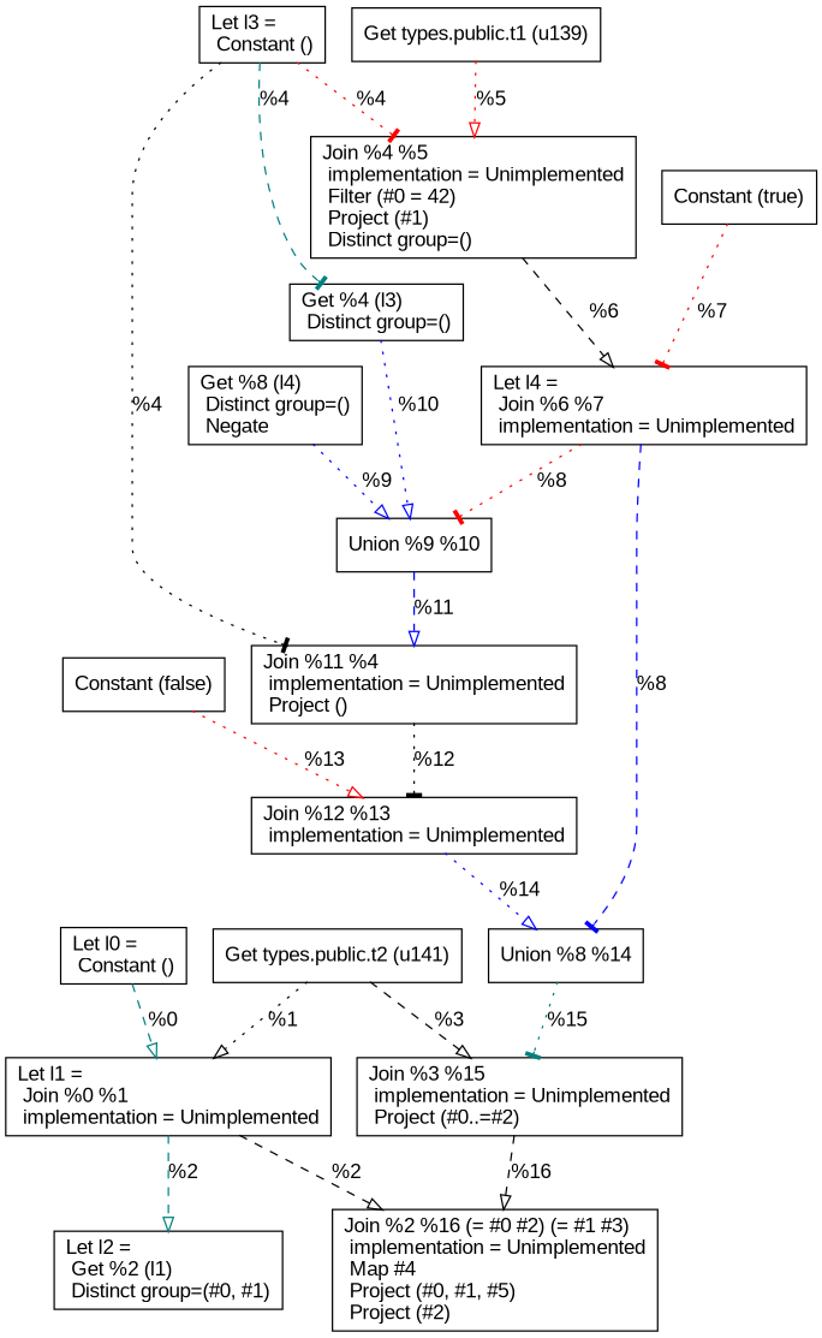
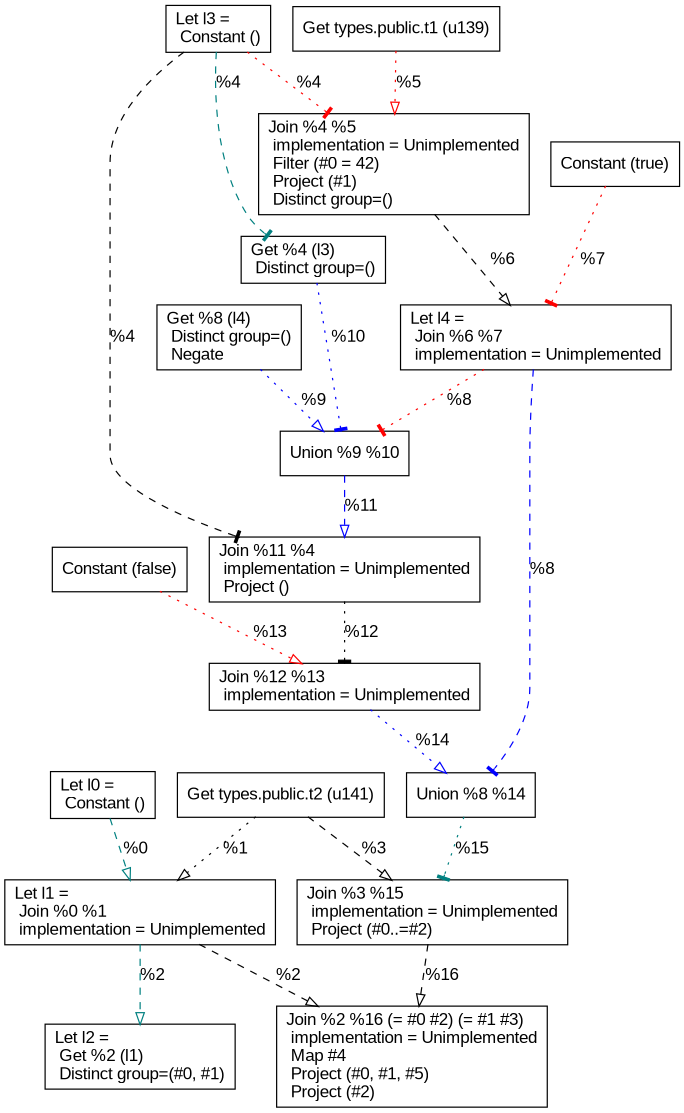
  digraph {
    fontname="Liberation Sans"
    node [fontname="Liberation Sans" shape=record]
    edge [arrowhead=onormal color=black fontname="Liberation Sans" style=dotted]
    n1 [label="Let l0 =\l Constant ()\l"]
    n2 [label="Let l1 =\l Join %0 %1\l  implementation = Unimplemented\l"]
    n3 [label="Let l2 =\l Get %2 (l1)\l Distinct group=(#0, #1)\l"]
    n4 [label=" Join %2 %16 (= #0 #2) (= #1 #3)\l  implementation = Unimplemented\l Map #4\l Project (#0, #1, #5)\l Project (#2)\l"]
    n5 [label=" Get types.public.t2 (u141)\l"]
    n6 [label=" Join %3 %15\l  implementation = Unimplemented\l Project (#0..=#2)\l"]
    n7 [label="Let l3 =\l Constant ()\l"]
    n8 [label=" Join %4 %5\l  implementation = Unimplemented\l Filter (#0 = 42)\l Project (#1)\l Distinct group=()\l"]
    n9 [label=" Get %4 (l3)\l Distinct group=()\l"]
    n10 [label=" Join %11 %4\l  implementation = Unimplemented\l Project ()\l"]
    n11 [label="Let l4 =\l Join %6 %7\l  implementation = Unimplemented\l"]
    n12 [label=" Union %9 %10\l"]
    n13 [label=" Join %12 %13\l  implementation = Unimplemented\l"]
    n14 [label=" Get types.public.t1 (u139)\l"]
    n15 [label=" Union %8 %14\l"]
    n16 [label=" Constant (true)\l"]
    n17 [label=" Get %8 (l4)\l Distinct group=()\l Negate\l"]
    n18 [label=" Constant (false)\l"]
    n1 -> n2 [color=teal label="%0\l" style=dashed]
    n2 -> n3 [color=teal label="%2\l" style=dashed]
    n2 -> n4 [label="%2\l" style=dashed]
    n5 -> n2 [label="%1\l"]
    n5 -> n6 [label="%3\l" style=dashed]
    n6 -> n4 [label="%16\l" style=dashed]
    n7 -> n8 [arrowhead=tee color=red label="%4\l"]
    n7 -> n9 [arrowhead=tee color=teal label="%4\l" style=dashed]
-   n7 -> n10 [arrowhead=tee label="%4\l"]
+   n7 -> n10 [arrowhead=tee label="%4\l" style=dashed]
    n8 -> n11 [label="%6\l" style=dashed]
-   n9 -> n12 [color=blue label="%10\l"]
+   n9 -> n12 [arrowhead=tee color=blue label="%10\l"]
    n10 -> n13 [arrowhead=tee label="%12\l"]
    n11 -> n12 [arrowhead=tee color=red label="%8\l"]
    n11 -> n15 [arrowhead=tee color=blue label="%8\l" style=dashed]
    n12 -> n10 [color=blue label="%11\l" style=dashed]
    n13 -> n15 [color=blue label="%14\l"]
    n14 -> n8 [color=red label="%5\l"]
    n15 -> n6 [arrowhead=tee color=teal label="%15\l"]
    n16 -> n11 [arrowhead=tee color=red label="%7\l"]
    n17 -> n12 [color=blue label="%9\l"]
    n18 -> n13 [color=red label="%13\l"]
  }
